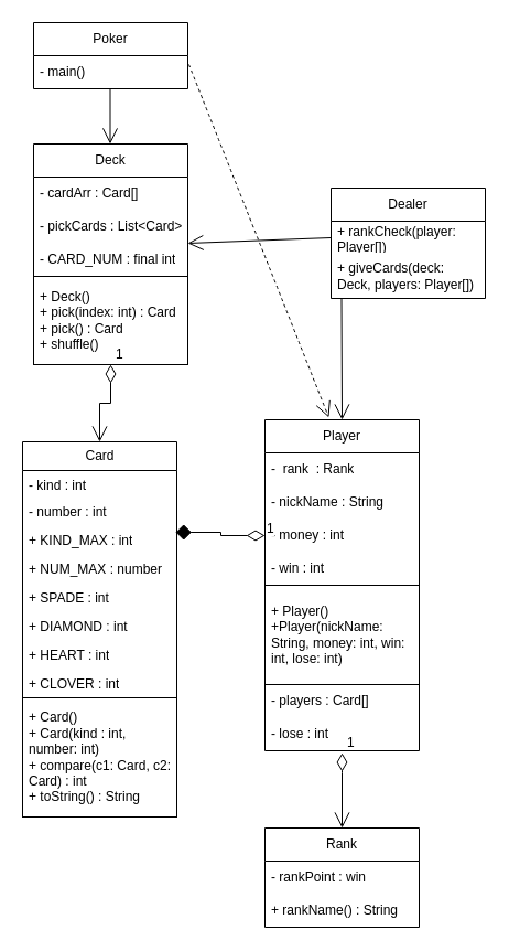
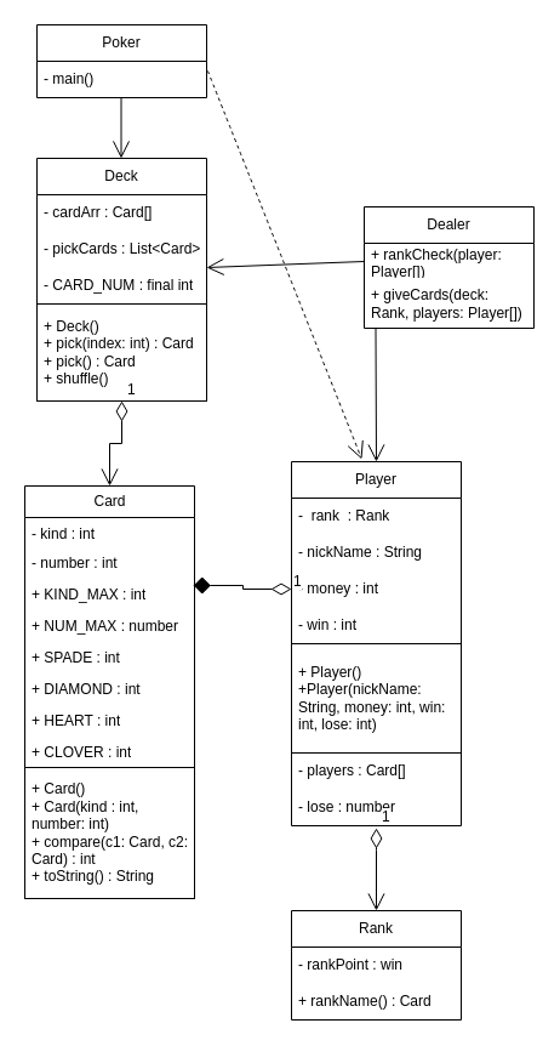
  <mxCell id="0" />
  <mxCell id="1" parent="0" />
  <mxCell id="2" value="Player" style="swimlane;fontStyle=0;childLayout=stackLayout;horizontal=1;startSize=30;horizontalStack=0;resizeParent=1;resizeParentMax=0;resizeLast=0;collapsible=1;marginBottom=0;whiteSpace=wrap;html=1;" vertex="1" parent="1"><mxGeometry x="240" y="380" width="140" height="300" as="geometry" /></mxCell>
  <mxCell id="3" value="-&amp;nbsp; rank&amp;nbsp; : Rank" style="text;strokeColor=none;fillColor=none;align=left;verticalAlign=middle;spacingLeft=4;spacingRight=4;overflow=hidden;points=[[0,0.5],[1,0.5]];portConstraint=eastwest;rotatable=0;whiteSpace=wrap;html=1;" vertex="1" parent="2"><mxGeometry y="30" width="140" height="30" as="geometry" /></mxCell>
  <mxCell id="4" value="- nickName : String" style="text;strokeColor=none;fillColor=none;align=left;verticalAlign=middle;spacingLeft=4;spacingRight=4;overflow=hidden;points=[[0,0.5],[1,0.5]];portConstraint=eastwest;rotatable=0;whiteSpace=wrap;html=1;" vertex="1" parent="2"><mxGeometry y="60" width="140" height="30" as="geometry" /></mxCell>
  <mxCell id="5" value="- money : int" style="text;strokeColor=none;fillColor=none;align=left;verticalAlign=middle;spacingLeft=4;spacingRight=4;overflow=hidden;points=[[0,0.5],[1,0.5]];portConstraint=eastwest;rotatable=0;whiteSpace=wrap;html=1;" vertex="1" parent="2"><mxGeometry y="90" width="140" height="30" as="geometry" /></mxCell>
  <mxCell id="6" value="- win : int" style="text;strokeColor=none;fillColor=none;align=left;verticalAlign=middle;spacingLeft=4;spacingRight=4;overflow=hidden;points=[[0,0.5],[1,0.5]];portConstraint=eastwest;rotatable=0;whiteSpace=wrap;html=1;" vertex="1" parent="2"><mxGeometry y="120" width="140" height="30" as="geometry" /></mxCell>
  <mxCell id="7" value="+ Player()&lt;div&gt;+Player(nickName: String, money: int, win: int, lose: int)&lt;/div&gt;" style="rounded=0;whiteSpace=wrap;html=1;strokeColor=default;align=left;verticalAlign=middle;spacingLeft=4;spacingRight=4;fontFamily=Helvetica;fontSize=12;fontColor=default;fillColor=none;gradientColor=none;" vertex="1" parent="2"><mxGeometry y="150" width="140" height="90" as="geometry" /></mxCell>
  <mxCell id="8" value="- players : Card[]" style="text;strokeColor=none;fillColor=none;align=left;verticalAlign=middle;spacingLeft=4;spacingRight=4;overflow=hidden;points=[[0,0.5],[1,0.5]];portConstraint=eastwest;rotatable=0;whiteSpace=wrap;html=1;" vertex="1" parent="2"><mxGeometry y="240" width="140" height="30" as="geometry" /></mxCell>
- <mxCell id="9" value="- lose : int" style="text;strokeColor=none;fillColor=none;align=left;verticalAlign=middle;spacingLeft=4;spacingRight=4;overflow=hidden;points=[[0,0.5],[1,0.5]];portConstraint=eastwest;rotatable=0;whiteSpace=wrap;html=1;" vertex="1" parent="2"><mxGeometry y="270" width="140" height="30" as="geometry" /></mxCell>
+ <mxCell id="9" value="- lose : number" style="text;strokeColor=none;fillColor=none;align=left;verticalAlign=middle;spacingLeft=4;spacingRight=4;overflow=hidden;points=[[0,0.5],[1,0.5]];portConstraint=eastwest;rotatable=0;whiteSpace=wrap;html=1;" vertex="1" parent="2"><mxGeometry y="270" width="140" height="30" as="geometry" /></mxCell>
  <mxCell id="10" value="Poker" style="swimlane;fontStyle=0;childLayout=stackLayout;horizontal=1;startSize=30;horizontalStack=0;resizeParent=1;resizeParentMax=0;resizeLast=0;collapsible=1;marginBottom=0;whiteSpace=wrap;html=1;" vertex="1" parent="1"><mxGeometry x="30" y="20" width="140" height="60" as="geometry" /></mxCell>
  <mxCell id="11" value="- main()" style="text;strokeColor=none;fillColor=none;align=left;verticalAlign=middle;spacingLeft=4;spacingRight=4;overflow=hidden;points=[[0,0.5],[1,0.5]];portConstraint=eastwest;rotatable=0;whiteSpace=wrap;html=1;" vertex="1" parent="10"><mxGeometry y="30" width="140" height="30" as="geometry" /></mxCell>
  <mxCell id="12" value="Card" style="swimlane;fontStyle=0;childLayout=stackLayout;horizontal=1;startSize=26;fillColor=none;horizontalStack=0;resizeParent=1;resizeParentMax=0;resizeLast=0;collapsible=1;marginBottom=0;html=1;align=center;verticalAlign=middle;spacingLeft=4;spacingRight=4;fontFamily=Helvetica;fontSize=12;fontColor=default;" vertex="1" parent="1"><mxGeometry x="20" y="400" width="140" height="232" as="geometry" /></mxCell>
  <mxCell id="13" value="- kind : int" style="text;strokeColor=none;fillColor=none;align=left;verticalAlign=top;spacingLeft=4;spacingRight=4;overflow=hidden;rotatable=0;points=[[0,0.5],[1,0.5]];portConstraint=eastwest;whiteSpace=wrap;html=1;fontFamily=Helvetica;fontSize=12;fontColor=default;" vertex="1" parent="12"><mxGeometry y="26" width="140" height="24" as="geometry" /></mxCell>
  <mxCell id="14" value="- number : int" style="text;strokeColor=none;fillColor=none;align=left;verticalAlign=top;spacingLeft=4;spacingRight=4;overflow=hidden;rotatable=0;points=[[0,0.5],[1,0.5]];portConstraint=eastwest;whiteSpace=wrap;html=1;fontFamily=Helvetica;fontSize=12;fontColor=default;" vertex="1" parent="12"><mxGeometry y="50" width="140" height="26" as="geometry" /></mxCell>
  <mxCell id="15" value="+ KIND_MAX : int" style="text;strokeColor=none;fillColor=none;align=left;verticalAlign=top;spacingLeft=4;spacingRight=4;overflow=hidden;rotatable=0;points=[[0,0.5],[1,0.5]];portConstraint=eastwest;whiteSpace=wrap;html=1;fontFamily=Helvetica;fontSize=12;fontColor=default;" vertex="1" parent="12"><mxGeometry y="76" width="140" height="26" as="geometry" /></mxCell>
  <mxCell id="16" value="+ NUM_MAX : number" style="text;strokeColor=none;fillColor=none;align=left;verticalAlign=top;spacingLeft=4;spacingRight=4;overflow=hidden;rotatable=0;points=[[0,0.5],[1,0.5]];portConstraint=eastwest;whiteSpace=wrap;html=1;fontFamily=Helvetica;fontSize=12;fontColor=default;" vertex="1" parent="12"><mxGeometry y="102" width="140" height="26" as="geometry" /></mxCell>
  <mxCell id="17" value="+ SPADE : int" style="text;strokeColor=none;fillColor=none;align=left;verticalAlign=top;spacingLeft=4;spacingRight=4;overflow=hidden;rotatable=0;points=[[0,0.5],[1,0.5]];portConstraint=eastwest;whiteSpace=wrap;html=1;fontFamily=Helvetica;fontSize=12;fontColor=default;" vertex="1" parent="12"><mxGeometry y="128" width="140" height="26" as="geometry" /></mxCell>
  <mxCell id="18" value="+ DIAMOND : int" style="text;strokeColor=none;fillColor=none;align=left;verticalAlign=top;spacingLeft=4;spacingRight=4;overflow=hidden;rotatable=0;points=[[0,0.5],[1,0.5]];portConstraint=eastwest;whiteSpace=wrap;html=1;fontFamily=Helvetica;fontSize=12;fontColor=default;" vertex="1" parent="12"><mxGeometry y="154" width="140" height="26" as="geometry" /></mxCell>
  <mxCell id="19" value="+ HEART : int" style="text;strokeColor=none;fillColor=none;align=left;verticalAlign=top;spacingLeft=4;spacingRight=4;overflow=hidden;rotatable=0;points=[[0,0.5],[1,0.5]];portConstraint=eastwest;whiteSpace=wrap;html=1;fontFamily=Helvetica;fontSize=12;fontColor=default;" vertex="1" parent="12"><mxGeometry y="180" width="140" height="26" as="geometry" /></mxCell>
  <mxCell id="20" value="+ CLOVER : int" style="text;strokeColor=none;fillColor=none;align=left;verticalAlign=top;spacingLeft=4;spacingRight=4;overflow=hidden;rotatable=0;points=[[0,0.5],[1,0.5]];portConstraint=eastwest;whiteSpace=wrap;html=1;fontFamily=Helvetica;fontSize=12;fontColor=default;" vertex="1" parent="12"><mxGeometry y="206" width="140" height="26" as="geometry" /></mxCell>
  <mxCell id="21" value="Deck" style="swimlane;fontStyle=0;childLayout=stackLayout;horizontal=1;startSize=30;horizontalStack=0;resizeParent=1;resizeParentMax=0;resizeLast=0;collapsible=1;marginBottom=0;whiteSpace=wrap;html=1;align=center;verticalAlign=middle;spacingLeft=4;spacingRight=4;fontFamily=Helvetica;fontSize=12;fontColor=default;fillColor=none;gradientColor=none;" vertex="1" parent="1"><mxGeometry x="30" y="130" width="140" height="120" as="geometry" /></mxCell>
  <mxCell id="22" value="- cardArr : Card[]" style="text;strokeColor=none;fillColor=none;align=left;verticalAlign=middle;spacingLeft=4;spacingRight=4;overflow=hidden;points=[[0,0.5],[1,0.5]];portConstraint=eastwest;rotatable=0;whiteSpace=wrap;html=1;fontFamily=Helvetica;fontSize=12;fontColor=default;" vertex="1" parent="21"><mxGeometry y="30" width="140" height="30" as="geometry" /></mxCell>
  <mxCell id="23" value="- pickCards : List&amp;lt;Card&amp;gt;" style="text;strokeColor=none;fillColor=none;align=left;verticalAlign=middle;spacingLeft=4;spacingRight=4;overflow=hidden;points=[[0,0.5],[1,0.5]];portConstraint=eastwest;rotatable=0;whiteSpace=wrap;html=1;fontFamily=Helvetica;fontSize=12;fontColor=default;" vertex="1" parent="21"><mxGeometry y="60" width="140" height="30" as="geometry" /></mxCell>
  <mxCell id="24" value="- CARD_NUM : final int" style="text;strokeColor=none;fillColor=none;align=left;verticalAlign=middle;spacingLeft=4;spacingRight=4;overflow=hidden;points=[[0,0.5],[1,0.5]];portConstraint=eastwest;rotatable=0;whiteSpace=wrap;html=1;fontFamily=Helvetica;fontSize=12;fontColor=default;" vertex="1" parent="21"><mxGeometry y="90" width="140" height="30" as="geometry" /></mxCell>
  <mxCell id="25" value="Rank" style="swimlane;fontStyle=0;childLayout=stackLayout;horizontal=1;startSize=30;horizontalStack=0;resizeParent=1;resizeParentMax=0;resizeLast=0;collapsible=1;marginBottom=0;whiteSpace=wrap;html=1;align=center;verticalAlign=middle;spacingLeft=4;spacingRight=4;fontFamily=Helvetica;fontSize=12;fontColor=default;fillColor=none;gradientColor=none;" vertex="1" parent="1"><mxGeometry x="240" y="750" width="140" height="90" as="geometry" /></mxCell>
  <mxCell id="26" value="- rankPoint : win" style="text;strokeColor=none;fillColor=none;align=left;verticalAlign=middle;spacingLeft=4;spacingRight=4;overflow=hidden;points=[[0,0.5],[1,0.5]];portConstraint=eastwest;rotatable=0;whiteSpace=wrap;html=1;fontFamily=Helvetica;fontSize=12;fontColor=default;" vertex="1" parent="25"><mxGeometry y="30" width="140" height="30" as="geometry" /></mxCell>
- <mxCell id="27" value="+ rankName() : String" style="text;strokeColor=none;fillColor=none;align=left;verticalAlign=middle;spacingLeft=4;spacingRight=4;overflow=hidden;points=[[0,0.5],[1,0.5]];portConstraint=eastwest;rotatable=0;whiteSpace=wrap;html=1;fontFamily=Helvetica;fontSize=12;fontColor=default;" vertex="1" parent="25"><mxGeometry y="60" width="140" height="30" as="geometry" /></mxCell>
+ <mxCell id="27" value="+ rankName() : Card" style="text;strokeColor=none;fillColor=none;align=left;verticalAlign=middle;spacingLeft=4;spacingRight=4;overflow=hidden;points=[[0,0.5],[1,0.5]];portConstraint=eastwest;rotatable=0;whiteSpace=wrap;html=1;fontFamily=Helvetica;fontSize=12;fontColor=default;" vertex="1" parent="25"><mxGeometry y="60" width="140" height="30" as="geometry" /></mxCell>
  <mxCell id="28" value="Dealer" style="swimlane;fontStyle=0;childLayout=stackLayout;horizontal=1;startSize=30;horizontalStack=0;resizeParent=1;resizeParentMax=0;resizeLast=0;collapsible=1;marginBottom=0;whiteSpace=wrap;html=1;align=center;verticalAlign=middle;spacingLeft=4;spacingRight=4;fontFamily=Helvetica;fontSize=12;fontColor=default;fillColor=none;gradientColor=none;" vertex="1" parent="1"><mxGeometry x="300" y="170" width="140" height="100" as="geometry" /></mxCell>
  <mxCell id="29" value="+ rankCheck(player: Player[])" style="text;strokeColor=none;fillColor=none;align=left;verticalAlign=middle;spacingLeft=4;spacingRight=4;overflow=hidden;points=[[0,0.5],[1,0.5]];portConstraint=eastwest;rotatable=0;whiteSpace=wrap;html=1;fontFamily=Helvetica;fontSize=12;fontColor=default;" vertex="1" parent="28"><mxGeometry y="30" width="140" height="30" as="geometry" /></mxCell>
- <mxCell id="30" value="+ giveCards(deck: Deck, players: Player[])" style="text;strokeColor=none;fillColor=none;align=left;verticalAlign=middle;spacingLeft=4;spacingRight=4;overflow=hidden;points=[[0,0.5],[1,0.5]];portConstraint=eastwest;rotatable=0;whiteSpace=wrap;html=1;fontFamily=Helvetica;fontSize=12;fontColor=default;" vertex="1" parent="28"><mxGeometry y="60" width="140" height="40" as="geometry" /></mxCell>
+ <mxCell id="30" value="+ giveCards(deck: Rank, players: Player[])" style="text;strokeColor=none;fillColor=none;align=left;verticalAlign=middle;spacingLeft=4;spacingRight=4;overflow=hidden;points=[[0,0.5],[1,0.5]];portConstraint=eastwest;rotatable=0;whiteSpace=wrap;html=1;fontFamily=Helvetica;fontSize=12;fontColor=default;" vertex="1" parent="28"><mxGeometry y="60" width="140" height="40" as="geometry" /></mxCell>
  <mxCell id="31" value="+ Deck()&lt;div&gt;+ pick(index: int) : Card&lt;/div&gt;&lt;div&gt;+ pick() : Card&lt;/div&gt;&lt;div&gt;+ shuffle()&lt;/div&gt;" style="rounded=0;whiteSpace=wrap;html=1;strokeColor=default;align=left;verticalAlign=middle;spacingLeft=4;spacingRight=4;fontFamily=Helvetica;fontSize=12;fontColor=default;fillColor=none;gradientColor=none;" vertex="1" parent="1"><mxGeometry x="30" y="250" width="140" height="80" as="geometry" /></mxCell>
  <mxCell id="32" value="+ Card()&lt;div&gt;+ Card(kind : int, number: int)&lt;/div&gt;&lt;div&gt;+ compare(c1: Card, c2: Card) : int&lt;/div&gt;&lt;div&gt;+ toString() : String&lt;/div&gt;" style="rounded=0;whiteSpace=wrap;html=1;strokeColor=default;align=left;verticalAlign=middle;spacingLeft=4;spacingRight=4;fontFamily=Helvetica;fontSize=12;fontColor=default;fillColor=none;gradientColor=none;" vertex="1" parent="1"><mxGeometry x="20" y="632" width="140" height="108" as="geometry" /></mxCell>
  <mxCell id="33" value="1" style="endArrow=open;html=1;endSize=12;startArrow=diamondThin;startSize=14;startFill=0;edgeStyle=orthogonalEdgeStyle;align=left;verticalAlign=bottom;rounded=0;fontFamily=Helvetica;fontSize=12;fontColor=default;exitX=0.5;exitY=1;exitDx=0;exitDy=0;" edge="1" parent="1" source="31" target="12"><mxGeometry x="-1" y="3" relative="1" as="geometry"><mxPoint x="-10" y="480" as="sourcePoint" /><mxPoint x="150" y="480" as="targetPoint" /></mxGeometry></mxCell>
  <mxCell id="34" value="1" style="endArrow=diamond;html=1;endSize=12;startArrow=diamondThin;startSize=14;startFill=0;edgeStyle=orthogonalEdgeStyle;align=left;verticalAlign=bottom;rounded=0;fontFamily=Helvetica;fontSize=12;fontColor=default;exitX=0;exitY=0.5;exitDx=0;exitDy=0;entryX=0.993;entryY=0.231;entryDx=0;entryDy=0;entryPerimeter=0;" edge="1" parent="1" source="5" target="15"><mxGeometry x="-1" y="3" relative="1" as="geometry"><mxPoint x="160" y="480" as="sourcePoint" /><mxPoint x="170" y="530" as="targetPoint" /></mxGeometry></mxCell>
  <mxCell id="35" value="1" style="endArrow=open;html=1;endSize=12;startArrow=diamondThin;startSize=14;startFill=0;edgeStyle=orthogonalEdgeStyle;align=left;verticalAlign=bottom;rounded=0;fontFamily=Helvetica;fontSize=12;fontColor=default;exitX=0.5;exitY=1.067;exitDx=0;exitDy=0;exitPerimeter=0;" edge="1" parent="1" source="9"><mxGeometry x="-1" y="3" relative="1" as="geometry"><mxPoint x="310" y="690" as="sourcePoint" /><mxPoint x="310" y="750" as="targetPoint" /><Array as="points"><mxPoint x="310" y="700" /><mxPoint x="310" y="700" /></Array></mxGeometry></mxCell>
  <mxCell id="36" value="" style="endArrow=open;endFill=1;endSize=12;html=1;rounded=0;fontFamily=Helvetica;fontSize=12;fontColor=default;entryX=0.5;entryY=0;entryDx=0;entryDy=0;" edge="1" parent="1" target="2"><mxGeometry width="160" relative="1" as="geometry"><mxPoint x="309.5" y="270" as="sourcePoint" /><mxPoint x="309.5" y="370" as="targetPoint" /></mxGeometry></mxCell>
  <mxCell id="37" value="" style="endArrow=open;endFill=1;endSize=12;html=1;rounded=0;fontFamily=Helvetica;fontSize=12;fontColor=default;exitX=0;exitY=0.5;exitDx=0;exitDy=0;" edge="1" parent="1" source="29"><mxGeometry width="160" relative="1" as="geometry"><mxPoint x="240" y="219.5" as="sourcePoint" /><mxPoint x="170" y="220" as="targetPoint" /></mxGeometry></mxCell>
  <mxCell id="38" value="" style="endArrow=open;endFill=1;endSize=12;html=1;rounded=0;fontFamily=Helvetica;fontSize=12;fontColor=default;" edge="1" parent="1"><mxGeometry width="160" relative="1" as="geometry"><mxPoint x="99.5" y="80" as="sourcePoint" /><mxPoint x="99.5" y="130" as="targetPoint" /></mxGeometry></mxCell>
  <mxCell id="39" value="" style="endArrow=open;endFill=1;endSize=12;html=1;rounded=0;fontFamily=Helvetica;fontSize=12;fontColor=default;exitX=1.007;exitY=0.267;exitDx=0;exitDy=0;exitPerimeter=0;curved=1;entryX=0.414;entryY=-0.007;entryDx=0;entryDy=0;entryPerimeter=0;dashed=1;" edge="1" parent="1" source="11" target="2"><mxGeometry width="160" relative="1" as="geometry"><mxPoint x="240" y="30" as="sourcePoint" /><mxPoint x="310" y="370" as="targetPoint" /></mxGeometry></mxCell>
